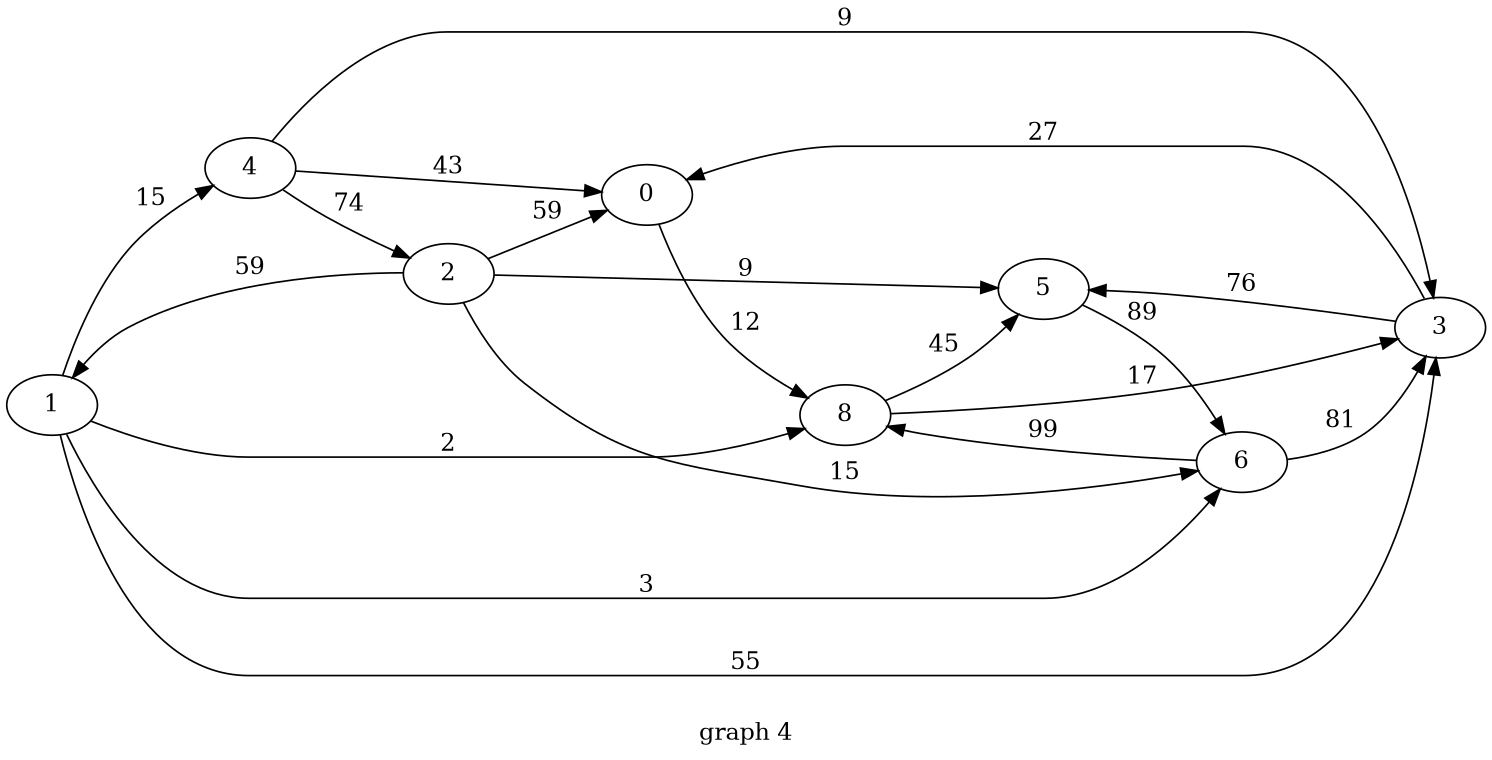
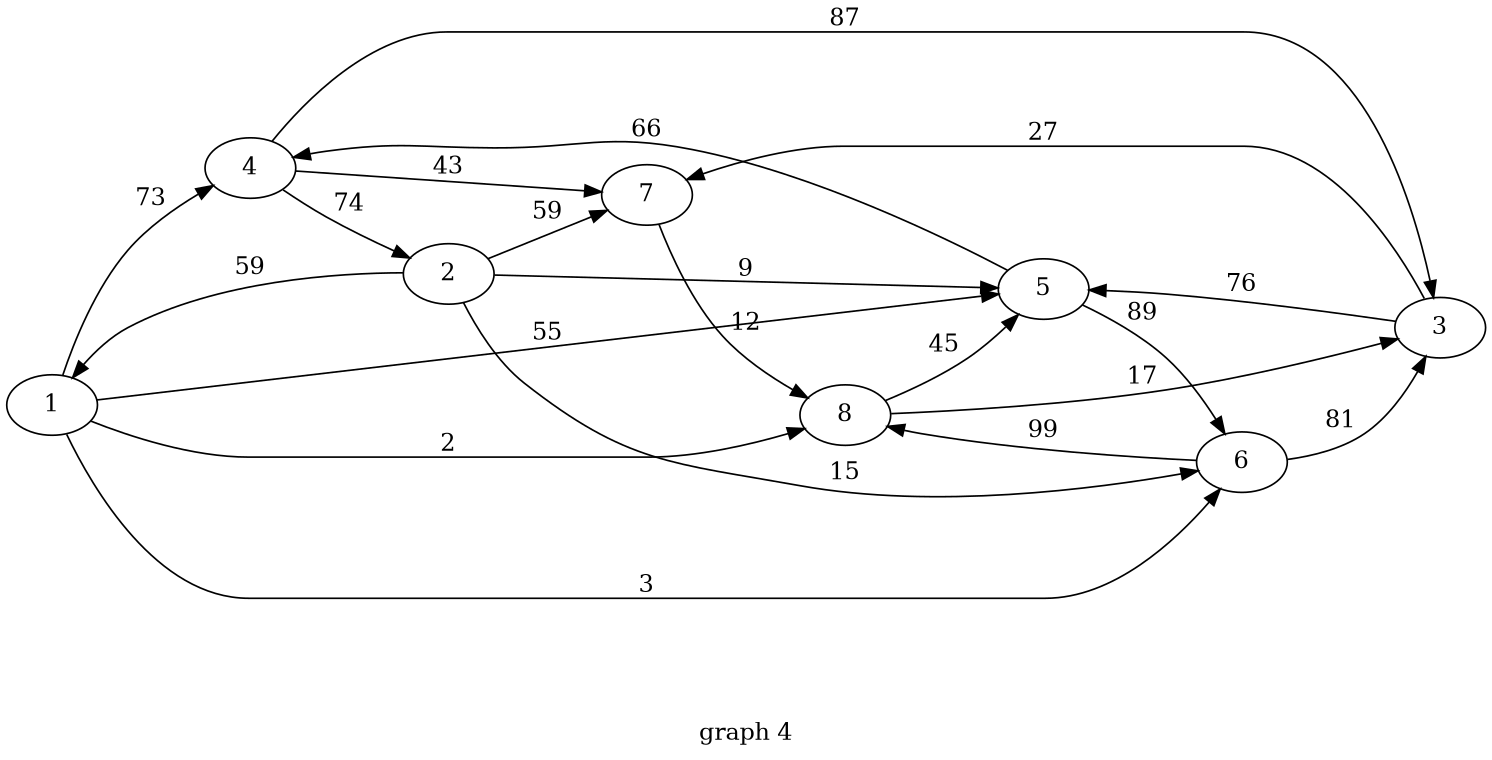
  digraph {
    label="graph 4"
    rankdir=LR
    1
    4
    5
    6
    8
    2
-   7 [label=0]
+   7
    3
-   1 -> 4 [label=" 15 "]
-   1 -> 3 [label=" 55 "]
+   1 -> 4 [label=" 73 "]
+   1 -> 5 [label=" 55 "]
    1 -> 6 [label=" 3 "]
    1 -> 8 [label=" 2 "]
    4 -> 2 [label=" 74 "]
    4 -> 7 [label=" 43 "]
-   4 -> 3 [label=" 9 "]
+   4 -> 3 [label=" 87 "]
+   5 -> 4 [label=" 66 "]
    5 -> 6 [label=" 89 "]
    6 -> 8 [label=" 99 "]
    6 -> 3 [label=" 81 "]
    8 -> 5 [label=" 45 "]
    8 -> 3 [label=" 17 "]
    2 -> 1 [label=" 59 "]
    2 -> 5 [label=" 9 "]
    2 -> 6 [label=" 15 "]
    2 -> 7 [label=" 59 "]
    7 -> 8 [label=" 12 "]
    3 -> 5 [label=" 76 "]
    3 -> 7 [label=" 27 "]
  }
